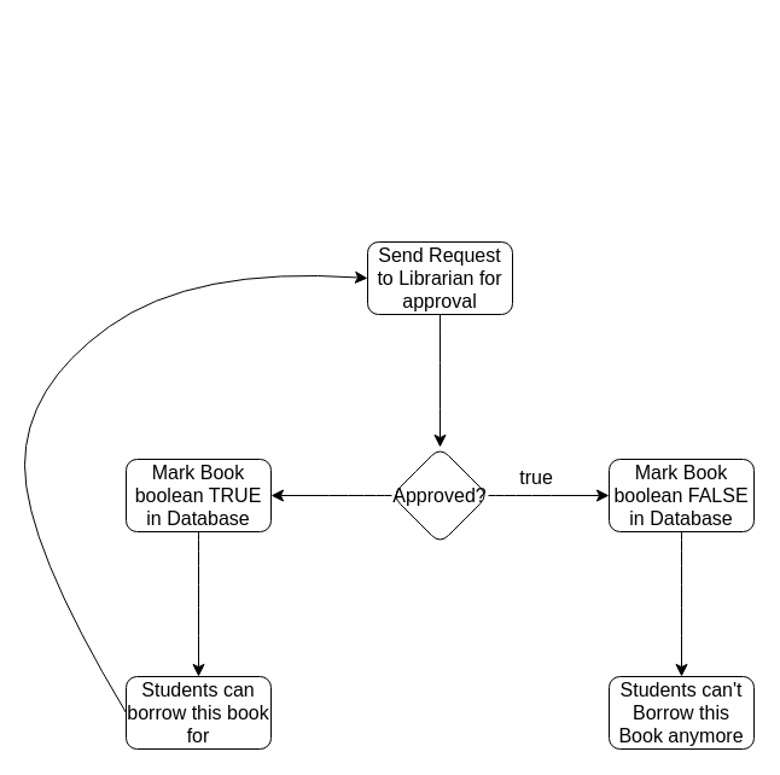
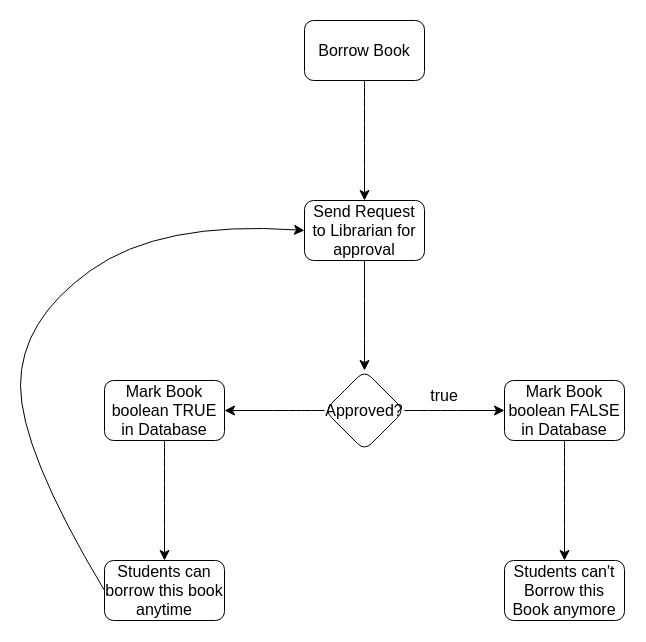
  <mxCell id="0" />
  <mxCell id="1" parent="0" />
+ <mxCell id="2" value="" style="edgeStyle=none;curved=1;rounded=0;orthogonalLoop=1;jettySize=auto;html=1;fontSize=12;startSize=8;endSize=8;" edge="1" parent="1" source="3" target="5"><mxGeometry relative="1" as="geometry" /></mxCell>
+ <mxCell id="3" value="Borrow Book" style="rounded=1;whiteSpace=wrap;html=1;fontSize=16;" vertex="1" parent="1"><mxGeometry x="304" y="20" width="120" height="60" as="geometry" /></mxCell>
  <mxCell id="4" value="" style="edgeStyle=none;curved=1;rounded=0;orthogonalLoop=1;jettySize=auto;html=1;fontSize=12;startSize=8;endSize=8;" edge="1" parent="1" source="5" target="8"><mxGeometry relative="1" as="geometry" /></mxCell>
  <mxCell id="5" value="Send Request to Librarian for approval" style="whiteSpace=wrap;html=1;fontSize=16;rounded=1;" vertex="1" parent="1"><mxGeometry x="304" y="200" width="120" height="60" as="geometry" /></mxCell>
  <mxCell id="6" value="" style="edgeStyle=none;curved=1;rounded=0;orthogonalLoop=1;jettySize=auto;html=1;fontSize=12;startSize=8;endSize=8;" edge="1" parent="1" source="8" target="10"><mxGeometry relative="1" as="geometry" /></mxCell>
  <mxCell id="7" value="" style="edgeStyle=none;curved=1;rounded=0;orthogonalLoop=1;jettySize=auto;html=1;fontSize=12;startSize=8;endSize=8;" edge="1" parent="1" source="8" target="12"><mxGeometry relative="1" as="geometry" /></mxCell>
  <mxCell id="8" value="Approved?" style="rhombus;whiteSpace=wrap;html=1;fontSize=16;rounded=1;" vertex="1" parent="1"><mxGeometry x="324" y="370" width="80" height="80" as="geometry" /></mxCell>
  <mxCell id="9" value="" style="edgeStyle=none;curved=1;rounded=0;orthogonalLoop=1;jettySize=auto;html=1;fontSize=12;startSize=8;endSize=8;" edge="1" parent="1" source="10" target="14"><mxGeometry relative="1" as="geometry" /></mxCell>
  <mxCell id="10" value="Mark Book boolean FALSE in Database" style="whiteSpace=wrap;html=1;fontSize=16;rounded=1;" vertex="1" parent="1"><mxGeometry x="504" y="380" width="120" height="60" as="geometry" /></mxCell>
  <mxCell id="11" style="edgeStyle=none;curved=1;rounded=0;orthogonalLoop=1;jettySize=auto;html=1;entryX=0.5;entryY=0;entryDx=0;entryDy=0;fontSize=12;startSize=8;endSize=8;" edge="1" parent="1" source="12" target="16"><mxGeometry relative="1" as="geometry" /></mxCell>
  <mxCell id="12" value="Mark Book boolean TRUE in Database" style="whiteSpace=wrap;html=1;fontSize=16;rounded=1;" vertex="1" parent="1"><mxGeometry x="104" y="380" width="120" height="60" as="geometry" /></mxCell>
  <mxCell id="13" value="true" style="text;html=1;strokeColor=none;fillColor=none;align=center;verticalAlign=middle;whiteSpace=wrap;rounded=0;fontSize=16;" vertex="1" parent="1"><mxGeometry x="414" y="380" width="60" height="30" as="geometry" /></mxCell>
  <mxCell id="14" value="Students can't Borrow this Book anymore" style="whiteSpace=wrap;html=1;fontSize=16;rounded=1;" vertex="1" parent="1"><mxGeometry x="504" y="560" width="120" height="60" as="geometry" /></mxCell>
  <mxCell id="15" style="edgeStyle=none;curved=1;rounded=0;orthogonalLoop=1;jettySize=auto;html=1;entryX=0;entryY=0.5;entryDx=0;entryDy=0;fontSize=12;startSize=8;endSize=8;exitX=0;exitY=0.5;exitDx=0;exitDy=0;" edge="1" parent="1" source="16" target="5"><mxGeometry relative="1" as="geometry"><Array as="points"><mxPoint x="20" y="450" /><mxPoint x="20" y="320" /><mxPoint x="160" y="220" /></Array></mxGeometry></mxCell>
- <mxCell id="16" value="Students can borrow this book for" style="whiteSpace=wrap;html=1;fontSize=16;rounded=1;" vertex="1" parent="1"><mxGeometry x="104" y="560" width="120" height="60" as="geometry" /></mxCell>
+ <mxCell id="16" value="Students can borrow this book anytime" style="whiteSpace=wrap;html=1;fontSize=16;rounded=1;" vertex="1" parent="1"><mxGeometry x="104" y="560" width="120" height="60" as="geometry" /></mxCell>
